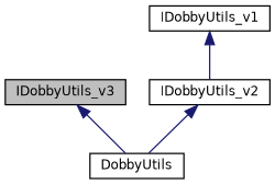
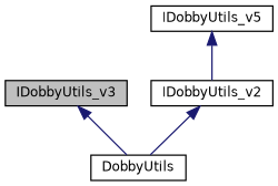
  digraph {
    node [color=black fillcolor=white fontname=Helvetica fontsize=10 shape=record style=filled]
    edge [color=midnightblue dir=back fontname=Helvetica fontsize=10 labelfontname=Helvetica labelfontsize=10 style=solid]
    n1 [fillcolor=grey75 fontcolor=black height=0.2 label=IDobbyUtils_v3 width=0.4]
    n2 [height=0.2 label=DobbyUtils width=0.4]
    n3 [height=0.2 label=IDobbyUtils_v2 width=0.4]
-   n4 [height=0.2 label=IDobbyUtils_v1 width=0.4]
+   n4 [height=0.2 label=IDobbyUtils_v5 width=0.4]
    n1 -> n2
    n3 -> n2
    n4 -> n3
  }
